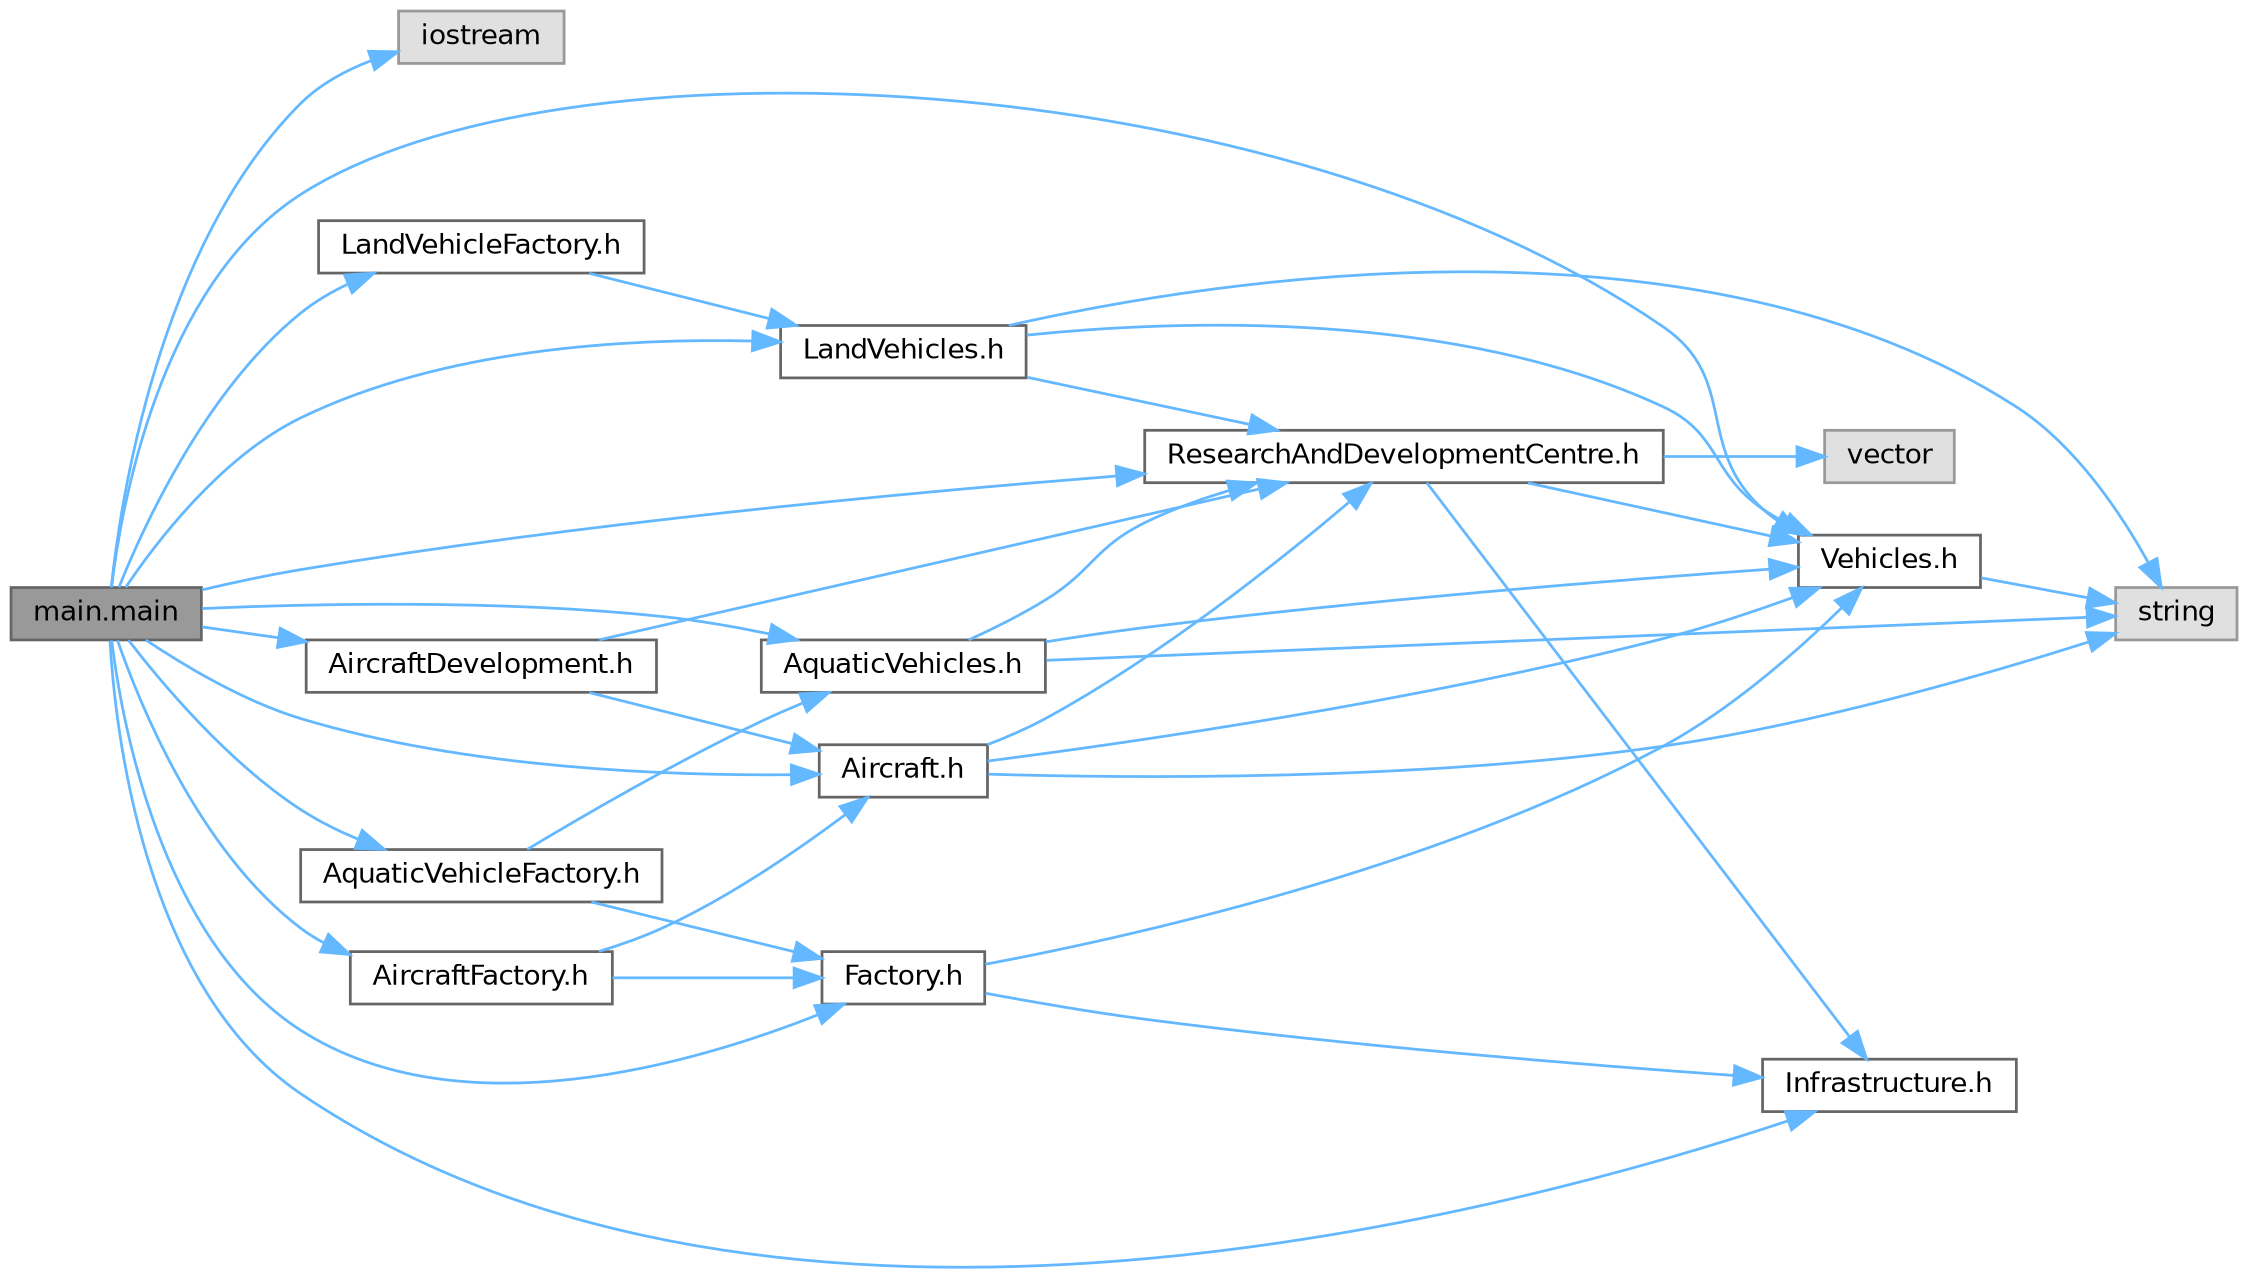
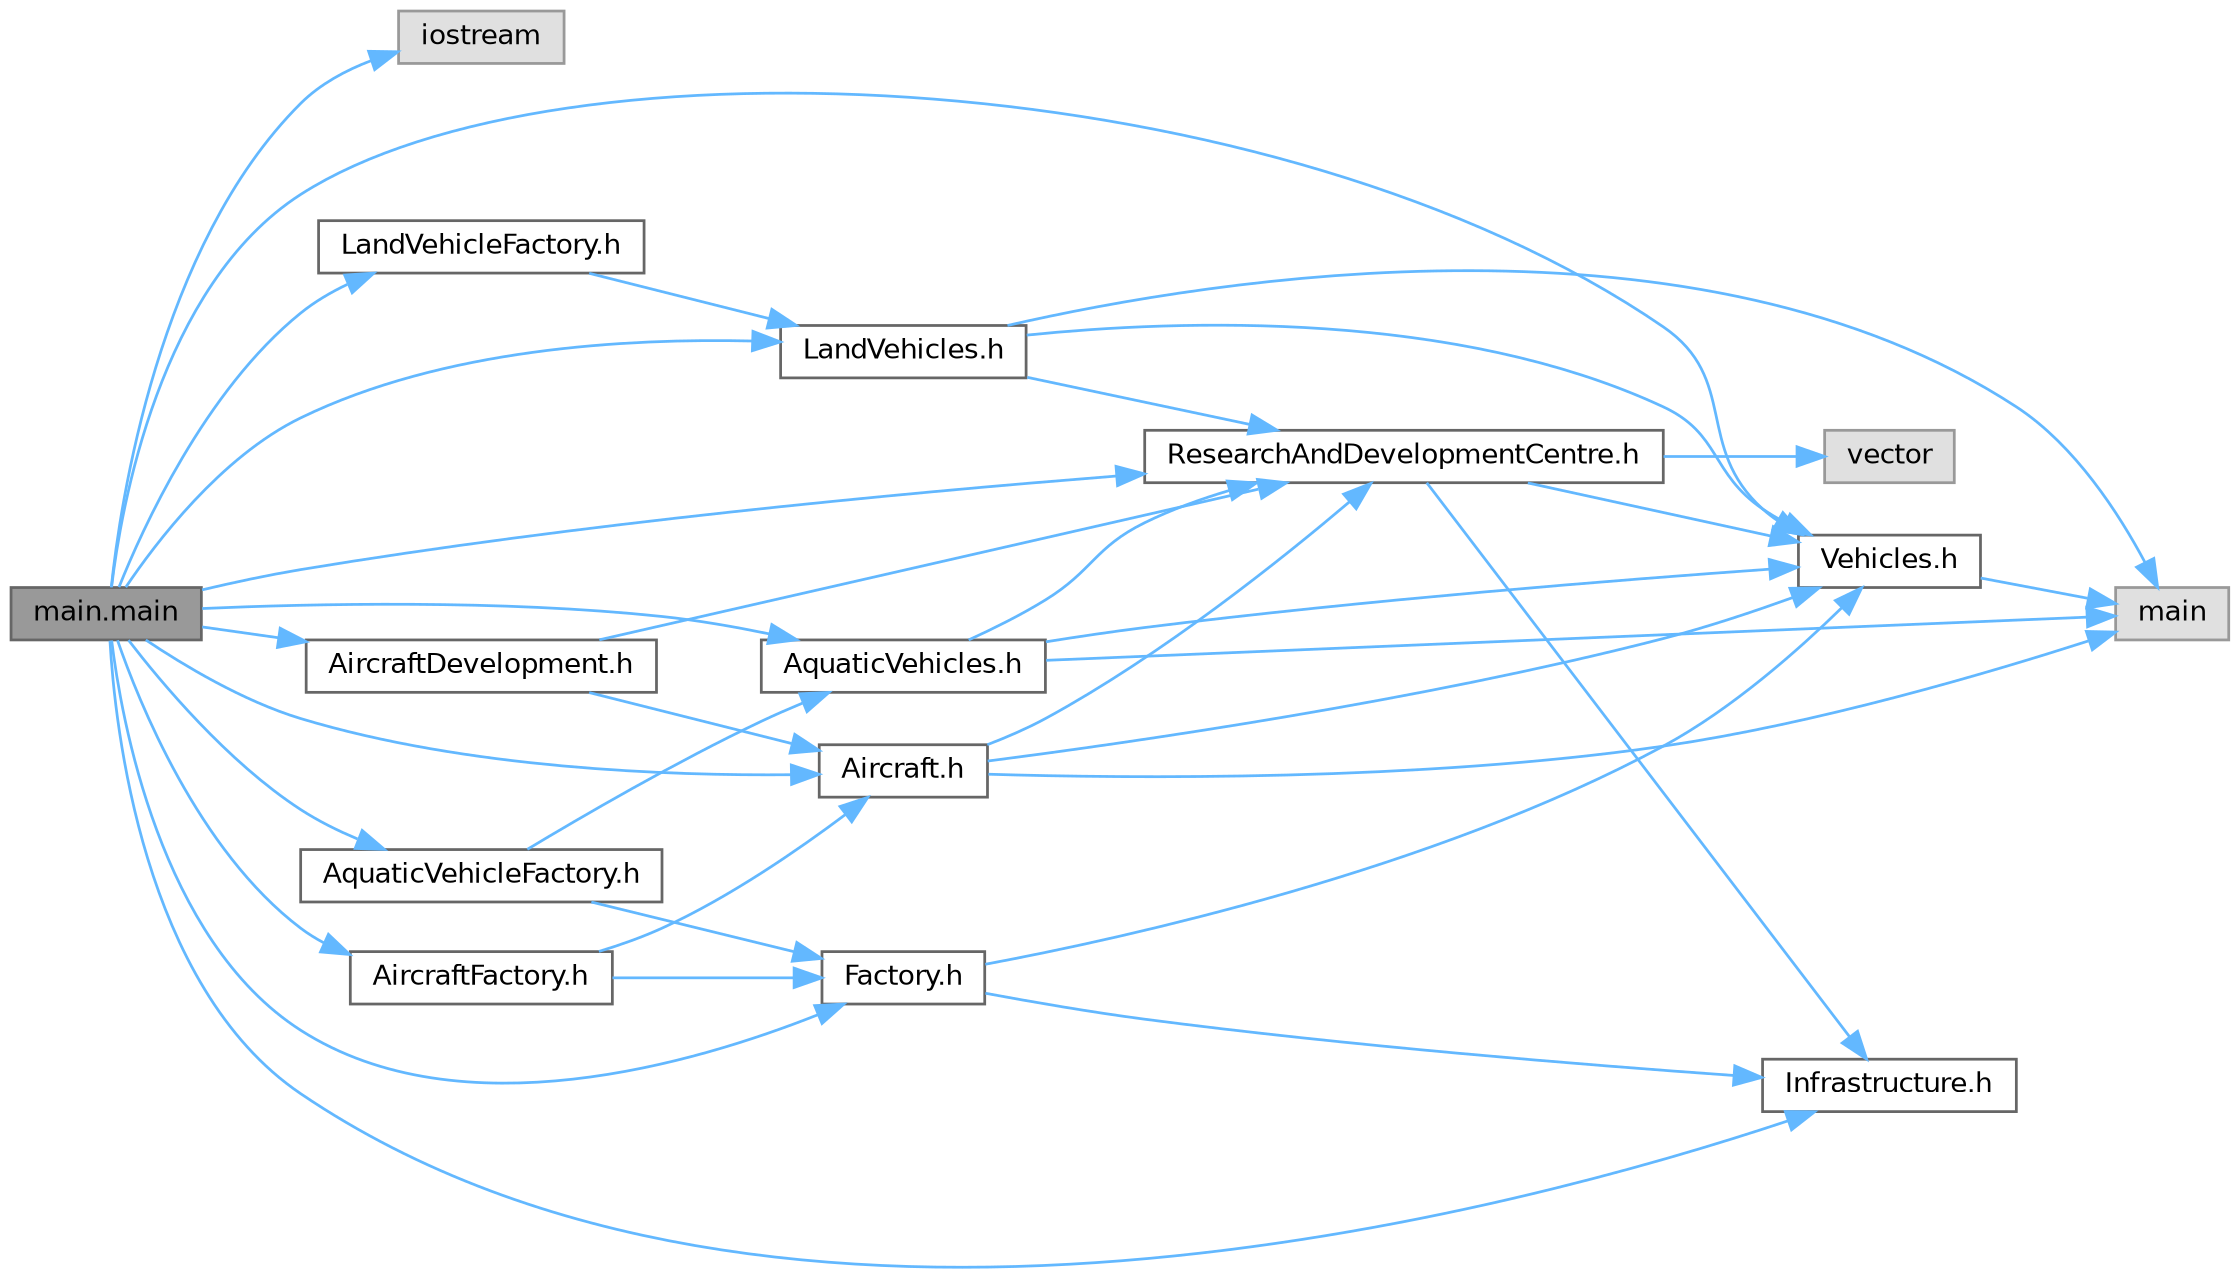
  digraph {
    rankdir=LR
    node [color=grey40 fillcolor=white fontname=Helvetica fontsize=10 shape=box style=filled]
    edge [color=steelblue1 fontname=Helvetica fontsize=10 labelfontname=Helvetica labelfontsize=10 style=solid]
    n1 [color=gray40 fillcolor=grey60 fontcolor=black height=0.2 label="main.main" width=0.4]
    n2 [color=grey60 fillcolor="#E0E0E0" height=0.2 label=iostream width=0.4]
    n3 [height=0.2 label="Vehicles.h" width=0.4]
    n4 [height=0.2 label="LandVehicles.h" width=0.4]
    n5 [height=0.2 label="ResearchAndDevelopmentCentre.h" width=0.4]
    n6 [height=0.2 label="Infrastructure.h" width=0.4]
    n7 [height=0.2 label="AquaticVehicles.h" width=0.4]
    n8 [height=0.2 label="Aircraft.h" width=0.4]
    n9 [height=0.2 label="AquaticVehicleFactory.h" width=0.4]
    n10 [height=0.2 label="Factory.h" width=0.4]
    n11 [height=0.2 label="LandVehicleFactory.h" width=0.4]
    n12 [height=0.2 label="AircraftFactory.h" width=0.4]
    n13 [height=0.2 label="AircraftDevelopment.h" width=0.4]
-   n14 [color=grey60 fillcolor="#E0E0E0" height=0.2 label=string width=0.4]
+   n14 [color=grey60 fillcolor="#E0E0E0" height=0.2 label=main width=0.4]
    n15 [color=grey60 fillcolor="#E0E0E0" height=0.2 label=vector width=0.4]
    n1 -> n2
    n1 -> n3
    n1 -> n4
    n1 -> n5
    n1 -> n6
    n1 -> n7
    n1 -> n8
    n1 -> n9
    n1 -> n10
    n1 -> n11
    n1 -> n12
    n1 -> n13
    n3 -> n14
    n4 -> n3
    n4 -> n5
    n4 -> n14
    n5 -> n3
    n5 -> n6
    n5 -> n15
    n7 -> n3
    n7 -> n5
    n7 -> n14
    n8 -> n3
    n8 -> n5
    n8 -> n14
    n9 -> n7
    n9 -> n10
    n10 -> n3
    n10 -> n6
    n11 -> n4
    n12 -> n8
    n12 -> n10
    n13 -> n5
    n13 -> n8
  }
